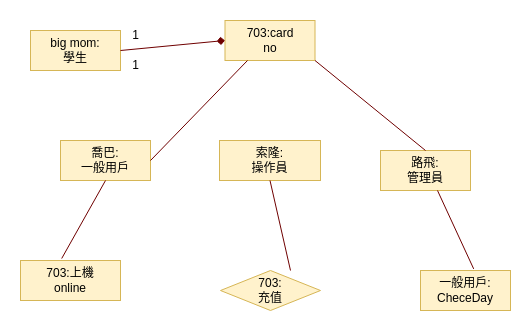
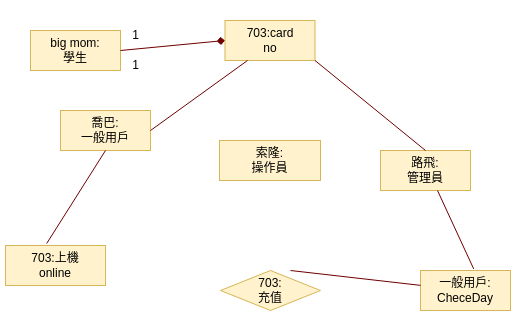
  <mxCell id="0" />
  <mxCell id="1" parent="0" />
  <mxCell id="2" value="索隆:&lt;br&gt;操作員" style="html=1;whiteSpace=wrap;fillColor=#fff2cc;strokeColor=#d6b656;" vertex="1" parent="1"><mxGeometry x="219" y="140" width="101" height="40" as="geometry" /></mxCell>
  <mxCell id="3" value="703:&lt;br&gt;充值" style="rhombus;html=1;whiteSpace=wrap;fillColor=#fff2cc;strokeColor=#d6b656;" vertex="1" parent="1"><mxGeometry x="220" y="270" width="100" height="40" as="geometry" /></mxCell>
  <mxCell id="4" value="一般用戶:&lt;br&gt;CheceDay" style="html=1;whiteSpace=wrap;fillColor=#fff2cc;strokeColor=#d6b656;" vertex="1" parent="1"><mxGeometry x="420" y="270" width="90" height="40" as="geometry" /></mxCell>
- <mxCell id="5" value="703:上機&lt;br&gt;online" style="html=1;whiteSpace=wrap;fillColor=#fff2cc;strokeColor=#d6b656;" vertex="1" parent="1"><mxGeometry x="20" y="260" width="100" height="40" as="geometry" /></mxCell>
+ <mxCell id="5" value="703:上機&lt;br&gt;online" style="html=1;whiteSpace=wrap;fillColor=#fff2cc;strokeColor=#d6b656;" vertex="1" parent="1"><mxGeometry x="5" y="245" width="100" height="40" as="geometry" /></mxCell>
  <mxCell id="6" value="路飛:&lt;br&gt;管理員" style="html=1;whiteSpace=wrap;fillColor=#fff2cc;strokeColor=#d6b656;" vertex="1" parent="1"><mxGeometry x="380" y="150" width="90" height="40" as="geometry" /></mxCell>
- <mxCell id="7" value="喬巴:&lt;br&gt;一般用戶" style="html=1;whiteSpace=wrap;fillColor=#fff2cc;strokeColor=#d6b656;" vertex="1" parent="1"><mxGeometry x="60" y="140" width="90" height="40" as="geometry" /></mxCell>
+ <mxCell id="7" value="喬巴:&lt;br&gt;一般用戶" style="html=1;whiteSpace=wrap;fillColor=#fff2cc;strokeColor=#d6b656;" vertex="1" parent="1"><mxGeometry x="60" y="110" width="90" height="40" as="geometry" /></mxCell>
  <mxCell id="8" value="big mom:&lt;br&gt;學生" style="html=1;whiteSpace=wrap;fillColor=#fff2cc;strokeColor=#d6b656;" vertex="1" parent="1"><mxGeometry x="30" y="30" width="90" height="40" as="geometry" /></mxCell>
  <mxCell id="9" value="703:card&lt;br&gt;no" style="html=1;whiteSpace=wrap;fillColor=#fff2cc;strokeColor=#d6b656;" vertex="1" parent="1"><mxGeometry x="224.5" y="20" width="90" height="40" as="geometry" /></mxCell>
  <mxCell id="10" value="" style="endArrow=none;html=1;rounded=0;exitX=1;exitY=0.5;exitDx=0;exitDy=0;entryX=0.25;entryY=1;entryDx=0;entryDy=0;fillColor=#a20025;strokeColor=#6F0000;" edge="1" parent="1" source="7" target="9"><mxGeometry width="50" height="50" relative="1" as="geometry"><mxPoint x="250" y="240" as="sourcePoint" /><mxPoint x="300" y="190" as="targetPoint" /></mxGeometry></mxCell>
  <mxCell id="11" value="" style="endArrow=diamond;html=1;rounded=0;exitX=1;exitY=0.5;exitDx=0;exitDy=0;fillColor=#a20025;strokeColor=#6F0000;entryX=0;entryY=0.5;entryDx=0;entryDy=0;" edge="1" parent="1" source="8" target="9"><mxGeometry width="50" height="50" relative="1" as="geometry"><mxPoint x="110" y="70" as="sourcePoint" /><mxPoint x="220" y="40" as="targetPoint" /></mxGeometry></mxCell>
  <mxCell id="12" value="" style="endArrow=none;html=1;rounded=0;exitX=1;exitY=0.5;exitDx=0;exitDy=0;entryX=0.5;entryY=0;entryDx=0;entryDy=0;fillColor=#a20025;strokeColor=#6F0000;" edge="1" parent="1" target="6"><mxGeometry width="50" height="50" relative="1" as="geometry"><mxPoint x="314.5" y="60" as="sourcePoint" /><mxPoint x="411.5" y="-40" as="targetPoint" /></mxGeometry></mxCell>
  <mxCell id="13" value="" style="endArrow=none;html=1;rounded=0;exitX=0.412;exitY=-0.05;exitDx=0;exitDy=0;entryX=0.5;entryY=1;entryDx=0;entryDy=0;fillColor=#a20025;strokeColor=#6F0000;exitPerimeter=0;" edge="1" parent="1" source="5" target="7"><mxGeometry width="50" height="50" relative="1" as="geometry"><mxPoint x="40" y="260" as="sourcePoint" /><mxPoint x="137" y="160" as="targetPoint" /></mxGeometry></mxCell>
- <mxCell id="14" value="" style="endArrow=none;html=1;rounded=0;exitX=0.7;exitY=0;exitDx=0;exitDy=0;entryX=0.5;entryY=1;entryDx=0;entryDy=0;fillColor=#a20025;strokeColor=#6F0000;exitPerimeter=0;" edge="1" parent="1" source="3" target="2"><mxGeometry width="50" height="50" relative="1" as="geometry"><mxPoint x="260" y="270" as="sourcePoint" /><mxPoint x="357" y="170" as="targetPoint" /></mxGeometry></mxCell>
+ <mxCell id="14" value="" style="endArrow=none;html=1;rounded=0;exitX=0.7;exitY=0;exitDx=0;exitDy=0;fillColor=#a20025;strokeColor=#6F0000;exitPerimeter=0;" edge="1" parent="1" source="3" target="4"><mxGeometry width="50" height="50" relative="1" as="geometry"><mxPoint x="260" y="270" as="sourcePoint" /><mxPoint x="357" y="170" as="targetPoint" /></mxGeometry></mxCell>
  <mxCell id="15" value="" style="endArrow=none;html=1;rounded=0;exitX=0.591;exitY=-0.04;exitDx=0;exitDy=0;entryX=0.25;entryY=1;entryDx=0;entryDy=0;fillColor=#a20025;strokeColor=#6F0000;exitPerimeter=0;" edge="1" parent="1" source="4"><mxGeometry width="50" height="50" relative="1" as="geometry"><mxPoint x="340" y="290" as="sourcePoint" /><mxPoint x="437" y="190" as="targetPoint" /></mxGeometry></mxCell>
  <mxCell id="16" value="1" style="text;html=1;align=center;verticalAlign=middle;resizable=0;points=[];autosize=1;strokeColor=none;fillColor=none;" vertex="1" parent="1"><mxGeometry x="120" y="50" width="30" height="30" as="geometry" /></mxCell>
  <mxCell id="17" value="1" style="text;html=1;align=center;verticalAlign=middle;resizable=0;points=[];autosize=1;strokeColor=none;fillColor=none;" vertex="1" parent="1"><mxGeometry x="120" y="20" width="30" height="30" as="geometry" /></mxCell>
